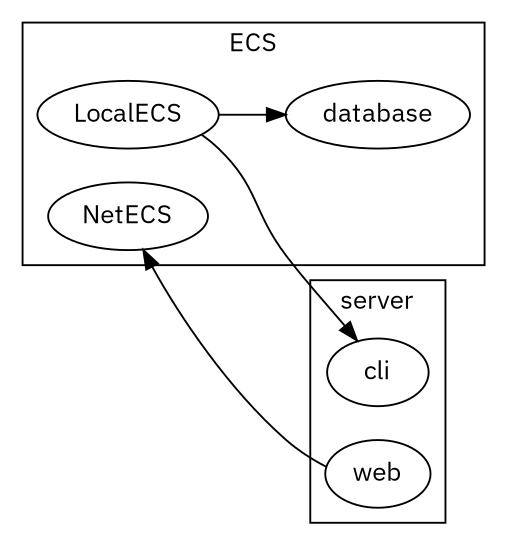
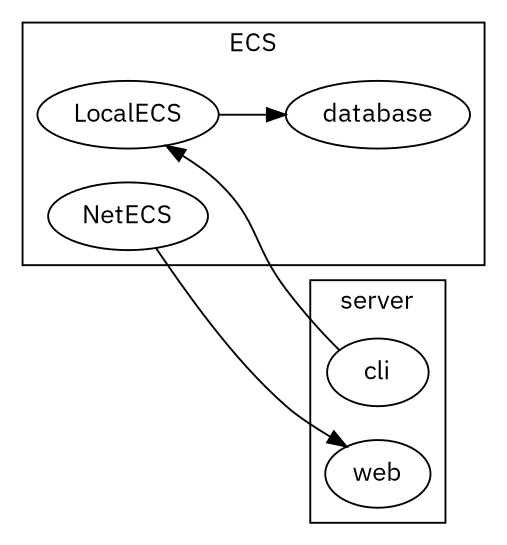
  digraph {
    compound=true
    fontname="IBM Plex Sans"
    rankdir=LR
    node [fontname="IBM Plex Sans"]
    edge [fontname="IBM Plex Sans"]
    NetECS
    LocalECS
    database
    web
    cli
    subgraph cluster_1 {
      label=ECS
      NetECS
      LocalECS
      database
    }
    subgraph cluster_2 {
      label=persistence
    }
    subgraph cluster_3 {
      label=server
      web
      cli
    }
    LocalECS -> database
-   web -> NetECS
-   LocalECS -> cli
+   NetECS -> web
+   cli -> LocalECS
  }
